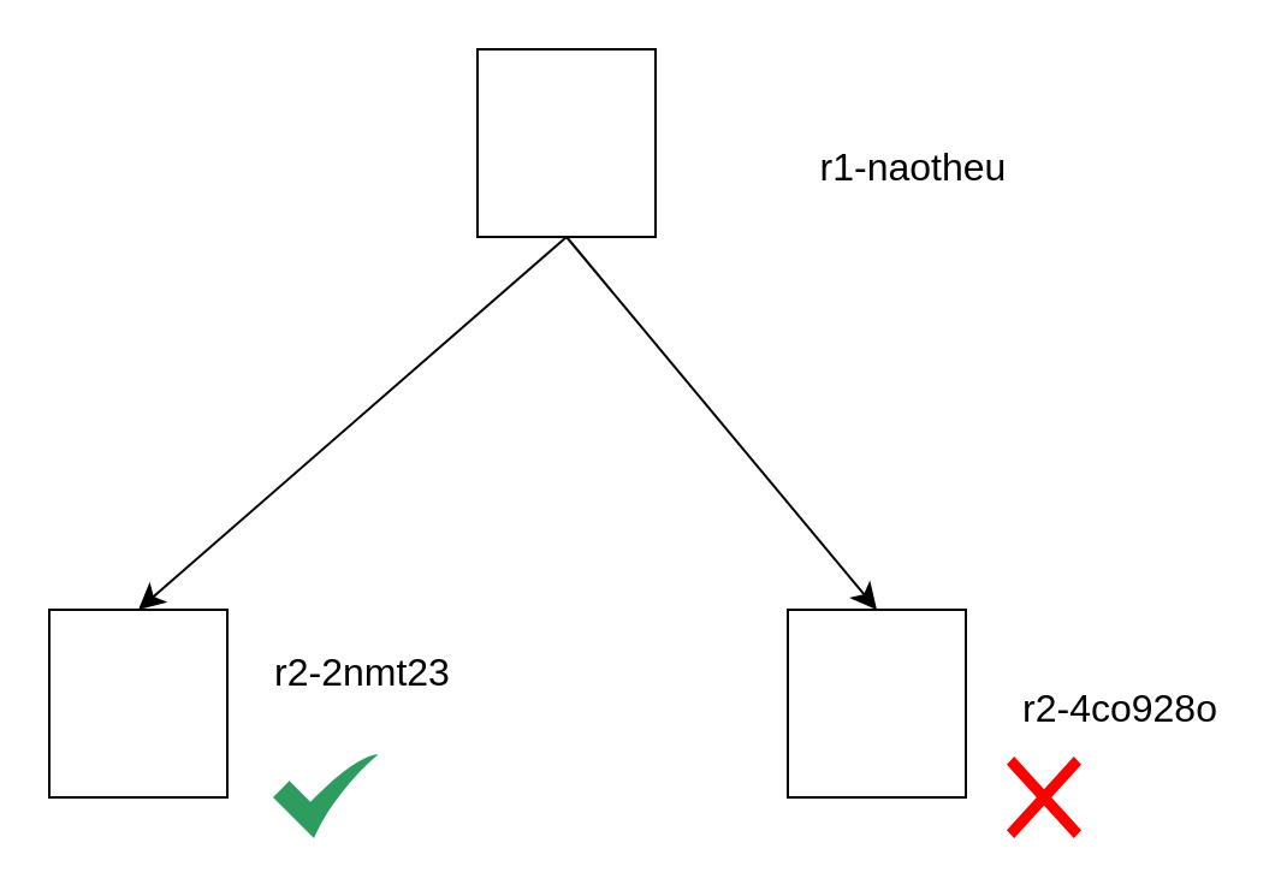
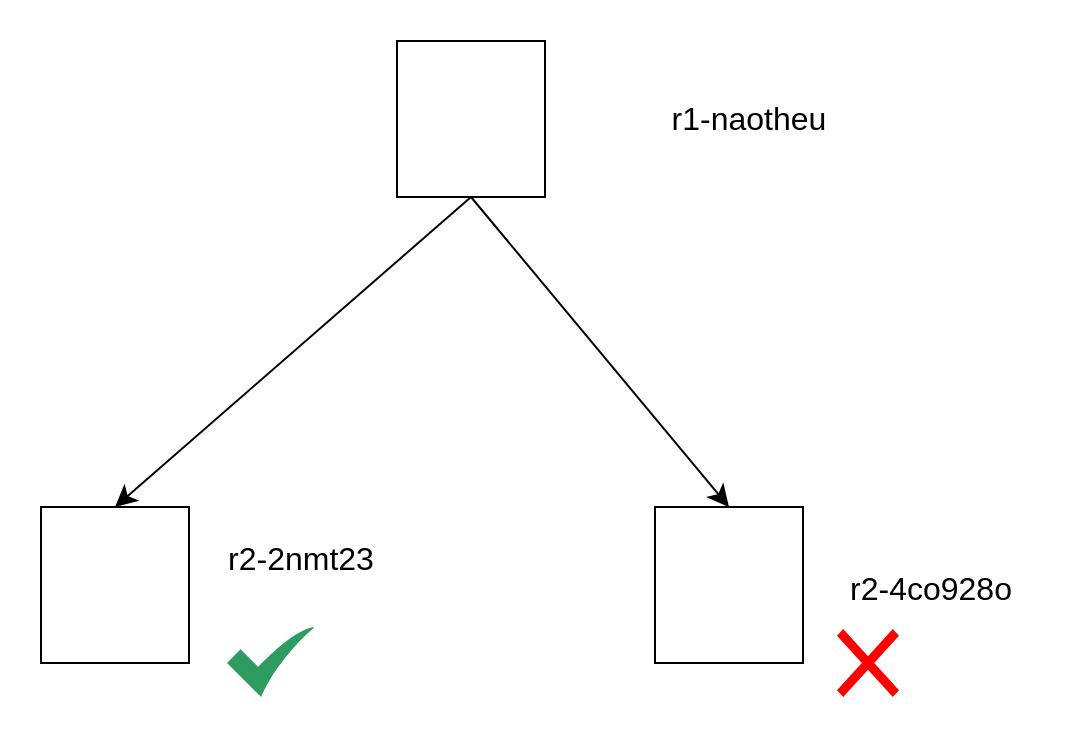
  <mxCell id="0" />
  <mxCell id="1" parent="0" />
  <mxCell id="2" style="edgeStyle=none;curved=1;rounded=0;orthogonalLoop=1;jettySize=auto;html=1;exitX=0.5;exitY=1;exitDx=0;exitDy=0;entryX=0.5;entryY=0;entryDx=0;entryDy=0;fontSize=12;startSize=8;endSize=8;" parent="1" source="4" target="6" edge="1"><mxGeometry relative="1" as="geometry" /></mxCell>
  <mxCell id="3" style="edgeStyle=none;curved=1;rounded=0;orthogonalLoop=1;jettySize=auto;html=1;exitX=0.5;exitY=1;exitDx=0;exitDy=0;entryX=0.5;entryY=0;entryDx=0;entryDy=0;fontSize=12;startSize=8;endSize=8;" parent="1" source="4" target="8" edge="1"><mxGeometry relative="1" as="geometry" /></mxCell>
  <mxCell id="4" value="" style="rounded=0;whiteSpace=wrap;html=1;" parent="1" vertex="1"><mxGeometry x="198" y="20" width="74" height="78" as="geometry" /></mxCell>
- <mxCell id="5" value="r1-naotheu" style="text;html=1;align=center;verticalAlign=middle;whiteSpace=wrap;rounded=0;fontSize=16;" parent="1" vertex="1"><mxGeometry x="332" y="54" width="95" height="30" as="geometry" /></mxCell>
+ <mxCell id="5" value="r1-naotheu" style="text;html=1;align=center;verticalAlign=middle;whiteSpace=wrap;rounded=0;fontSize=16;" parent="1" vertex="1"><mxGeometry x="327" y="44" width="95" height="30" as="geometry" /></mxCell>
  <mxCell id="6" value="" style="rounded=0;whiteSpace=wrap;html=1;" parent="1" vertex="1"><mxGeometry x="20" y="253" width="74" height="78" as="geometry" /></mxCell>
  <mxCell id="7" value="r2-2nmt23" style="text;html=1;align=center;verticalAlign=middle;whiteSpace=wrap;rounded=0;fontSize=16;" parent="1" vertex="1"><mxGeometry x="103" y="264" width="95" height="30" as="geometry" /></mxCell>
  <mxCell id="8" value="" style="rounded=0;whiteSpace=wrap;html=1;" parent="1" vertex="1"><mxGeometry x="327" y="253" width="74" height="78" as="geometry" /></mxCell>
  <mxCell id="9" value="r2-4co928o" style="text;html=1;align=center;verticalAlign=middle;whiteSpace=wrap;rounded=0;fontSize=16;" parent="1" vertex="1"><mxGeometry x="418" y="279" width="95" height="30" as="geometry" /></mxCell>
  <mxCell id="10" value="" style="sketch=0;html=1;aspect=fixed;strokeColor=none;shadow=0;align=center;fillColor=#2D9C5E;verticalAlign=top;labelPosition=center;verticalLabelPosition=bottom;shape=mxgraph.gcp2.check" vertex="1" parent="1"><mxGeometry x="113" y="313" width="43.75" height="35" as="geometry" /></mxCell>
  <mxCell id="11" value="" style="shape=mxgraph.mockup.markup.redX;fillColor=#ff0000;html=1;shadow=0;whiteSpace=wrap;strokeColor=none;" vertex="1" parent="1"><mxGeometry x="418" y="314" width="31" height="34" as="geometry" /></mxCell>
